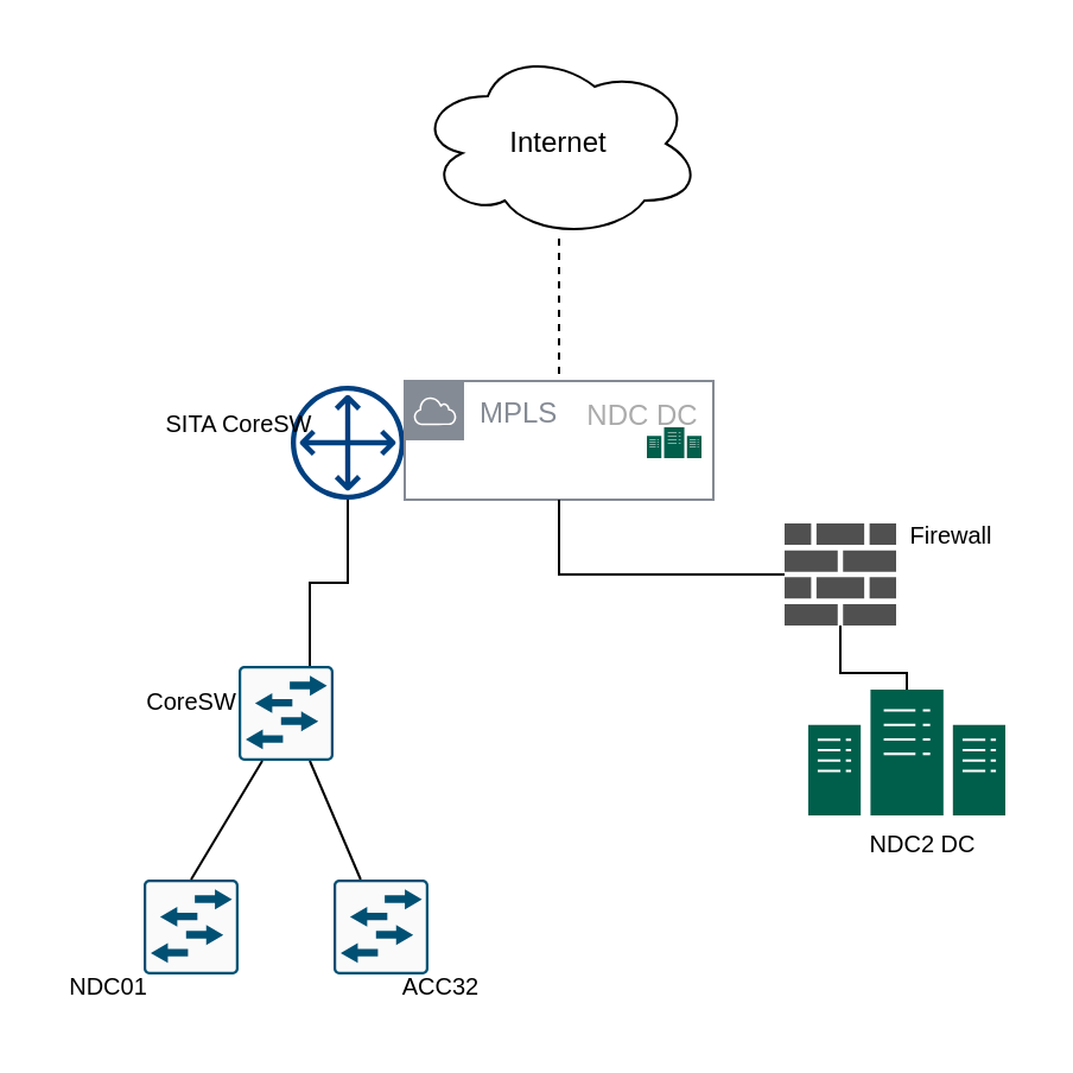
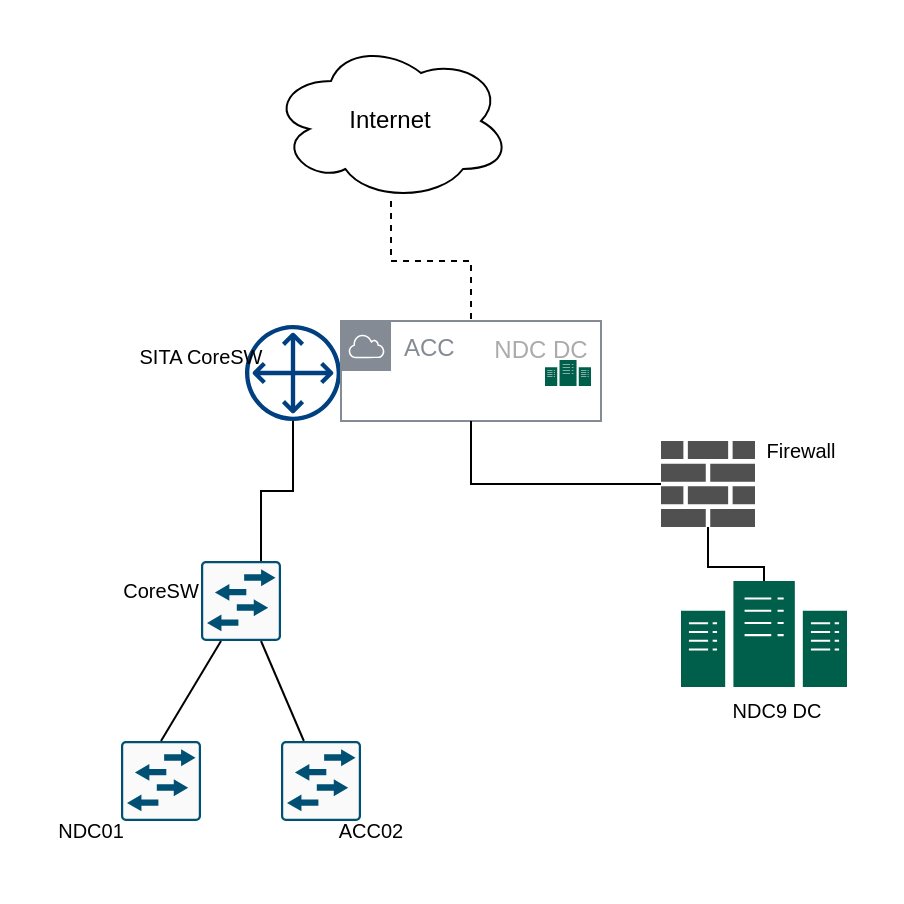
  <mxCell id="0" />
  <mxCell id="1" parent="0" />
  <mxCell id="2" value="" style="sketch=0;outlineConnect=0;fontColor=#232F3E;gradientColor=none;fillColor=#004080;strokeColor=none;dashed=0;verticalLabelPosition=bottom;verticalAlign=top;align=center;html=1;fontSize=12;fontStyle=0;aspect=fixed;pointerEvents=1;shape=mxgraph.aws4.customer_gateway;" vertex="1" parent="1"><mxGeometry x="122" y="162" width="48" height="48" as="geometry" /></mxCell>
- <mxCell id="3" value="MPLS" style="sketch=0;outlineConnect=0;gradientColor=none;html=1;whiteSpace=wrap;fontSize=12;fontStyle=0;shape=mxgraph.aws4.group;grIcon=mxgraph.aws4.group_aws_cloud;strokeColor=#858B94;fillColor=none;verticalAlign=top;align=left;spacingLeft=30;fontColor=#858B94;dashed=0;" vertex="1" parent="1"><mxGeometry x="170" y="160" width="130" height="50" as="geometry" /></mxCell>
+ <mxCell id="3" value="ACC" style="sketch=0;outlineConnect=0;gradientColor=none;html=1;whiteSpace=wrap;fontSize=12;fontStyle=0;shape=mxgraph.aws4.group;grIcon=mxgraph.aws4.group_aws_cloud;strokeColor=#858B94;fillColor=none;verticalAlign=top;align=left;spacingLeft=30;fontColor=#858B94;dashed=0;" vertex="1" parent="1"><mxGeometry x="170" y="160" width="130" height="50" as="geometry" /></mxCell>
  <mxCell id="4" value="" style="sketch=0;pointerEvents=1;shadow=0;dashed=0;html=1;strokeColor=none;fillColor=#005F4B;labelPosition=center;verticalLabelPosition=bottom;verticalAlign=top;align=center;outlineConnect=0;shape=mxgraph.veeam2.datacenter;" vertex="1" parent="1"><mxGeometry x="340" y="290" width="83" height="53" as="geometry" /></mxCell>
  <mxCell id="5" style="edgeStyle=orthogonalEdgeStyle;rounded=0;orthogonalLoop=1;jettySize=auto;html=1;endArrow=none;endFill=0;" edge="1" parent="1" source="7" target="3"><mxGeometry relative="1" as="geometry"><mxPoint x="390" y="160" as="targetPoint" /></mxGeometry></mxCell>
  <mxCell id="6" style="edgeStyle=orthogonalEdgeStyle;rounded=0;orthogonalLoop=1;jettySize=auto;html=1;endArrow=none;endFill=0;" edge="1" parent="1" source="7" target="4"><mxGeometry relative="1" as="geometry" /></mxCell>
  <mxCell id="7" value="" style="sketch=0;pointerEvents=1;shadow=0;dashed=0;html=1;strokeColor=none;fillColor=#505050;labelPosition=center;verticalLabelPosition=bottom;verticalAlign=top;outlineConnect=0;align=center;shape=mxgraph.office.concepts.firewall;" vertex="1" parent="1"><mxGeometry x="330" y="220" width="47" height="43" as="geometry" /></mxCell>
  <mxCell id="8" style="edgeStyle=orthogonalEdgeStyle;rounded=0;orthogonalLoop=1;jettySize=auto;html=1;endArrow=none;endFill=0;dashed=1;" edge="1" parent="1" source="9" target="3"><mxGeometry relative="1" as="geometry" /></mxCell>
- <mxCell id="9" value="Internet" style="ellipse;shape=cloud;whiteSpace=wrap;html=1;" vertex="1" parent="1"><mxGeometry x="175" width="120" height="80" as="geometry" y="20" /></mxCell>
+ <mxCell id="9" value="Internet" style="ellipse;shape=cloud;whiteSpace=wrap;html=1;" vertex="1" parent="1"><mxGeometry x="135" y="20" width="120" height="80" as="geometry" /></mxCell>
  <mxCell id="10" style="rounded=0;orthogonalLoop=1;jettySize=auto;html=1;exitX=0.75;exitY=1;exitDx=0;exitDy=0;exitPerimeter=0;endArrow=none;endFill=0;" edge="1" parent="1" source="11" target="12"><mxGeometry relative="1" as="geometry" /></mxCell>
  <mxCell id="11" value="" style="sketch=0;points=[[0.015,0.015,0],[0.985,0.015,0],[0.985,0.985,0],[0.015,0.985,0],[0.25,0,0],[0.5,0,0],[0.75,0,0],[1,0.25,0],[1,0.5,0],[1,0.75,0],[0.75,1,0],[0.5,1,0],[0.25,1,0],[0,0.75,0],[0,0.5,0],[0,0.25,0]];verticalLabelPosition=bottom;html=1;verticalAlign=top;aspect=fixed;align=center;pointerEvents=1;shape=mxgraph.cisco19.rect;prIcon=l2_switch;fillColor=#FAFAFA;strokeColor=#005073;" vertex="1" parent="1"><mxGeometry x="100" y="280" width="40" height="40" as="geometry" /></mxCell>
  <mxCell id="12" value="" style="sketch=0;points=[[0.015,0.015,0],[0.985,0.015,0],[0.985,0.985,0],[0.015,0.985,0],[0.25,0,0],[0.5,0,0],[0.75,0,0],[1,0.25,0],[1,0.5,0],[1,0.75,0],[0.75,1,0],[0.5,1,0],[0.25,1,0],[0,0.75,0],[0,0.5,0],[0,0.25,0]];verticalLabelPosition=bottom;html=1;verticalAlign=top;aspect=fixed;align=center;pointerEvents=1;shape=mxgraph.cisco19.rect;prIcon=l2_switch;fillColor=#FAFAFA;strokeColor=#005073;" vertex="1" parent="1"><mxGeometry x="140" y="370" width="40" height="40" as="geometry" /></mxCell>
  <mxCell id="13" value="" style="sketch=0;points=[[0.015,0.015,0],[0.985,0.015,0],[0.985,0.985,0],[0.015,0.985,0],[0.25,0,0],[0.5,0,0],[0.75,0,0],[1,0.25,0],[1,0.5,0],[1,0.75,0],[0.75,1,0],[0.5,1,0],[0.25,1,0],[0,0.75,0],[0,0.5,0],[0,0.25,0]];verticalLabelPosition=bottom;html=1;verticalAlign=top;aspect=fixed;align=center;pointerEvents=1;shape=mxgraph.cisco19.rect;prIcon=l2_switch;fillColor=#FAFAFA;strokeColor=#005073;" vertex="1" parent="1"><mxGeometry x="60" y="370" width="40" height="40" as="geometry" /></mxCell>
  <mxCell id="14" style="rounded=0;orthogonalLoop=1;jettySize=auto;html=1;entryX=0.75;entryY=0;entryDx=0;entryDy=0;entryPerimeter=0;endArrow=none;endFill=0;edgeStyle=orthogonalEdgeStyle;" edge="1" parent="1" source="2" target="11"><mxGeometry relative="1" as="geometry" /></mxCell>
  <mxCell id="15" style="rounded=0;orthogonalLoop=1;jettySize=auto;html=1;exitX=0.25;exitY=1;exitDx=0;exitDy=0;exitPerimeter=0;entryX=0.5;entryY=0;entryDx=0;entryDy=0;entryPerimeter=0;endArrow=none;endFill=0;" edge="1" parent="1" source="11" target="13"><mxGeometry relative="1" as="geometry" /></mxCell>
  <mxCell id="16" value="&lt;font style=&quot;font-size: 10px;&quot;&gt;CoreSW&lt;/font&gt;" style="text;html=1;align=center;verticalAlign=middle;resizable=0;points=[];autosize=1;strokeColor=none;fillColor=none;" vertex="1" parent="1"><mxGeometry x="50" y="280" width="60" height="30" as="geometry" /></mxCell>
  <mxCell id="17" value="&lt;font color=&quot;#ababab&quot;&gt;NDC DC&lt;/font&gt;" style="text;html=1;align=center;verticalAlign=middle;resizable=0;points=[];autosize=1;strokeColor=none;fillColor=none;" vertex="1" parent="1"><mxGeometry x="235" y="160" width="70" height="30" as="geometry" /></mxCell>
  <mxCell id="18" value="" style="sketch=0;pointerEvents=1;shadow=0;dashed=0;html=1;strokeColor=none;fillColor=#005F4B;labelPosition=center;verticalLabelPosition=bottom;verticalAlign=top;align=center;outlineConnect=0;shape=mxgraph.veeam2.datacenter;" vertex="1" parent="1"><mxGeometry x="272" y="179.5" width="23" height="13" as="geometry" /></mxCell>
  <mxCell id="19" value="&lt;font style=&quot;font-size: 10px;&quot;&gt;NDC01&lt;/font&gt;" style="text;html=1;align=center;verticalAlign=middle;resizable=0;points=[];autosize=1;strokeColor=none;fillColor=none;" vertex="1" parent="1"><mxGeometry x="20" y="400" width="50" height="30" as="geometry" /></mxCell>
- <mxCell id="20" value="&lt;font style=&quot;font-size: 10px;&quot;&gt;ACC32&lt;/font&gt;" style="text;html=1;align=center;verticalAlign=middle;resizable=0;points=[];autosize=1;strokeColor=none;fillColor=none;" vertex="1" parent="1"><mxGeometry x="160" y="400" width="50" height="30" as="geometry" /></mxCell>
+ <mxCell id="20" value="&lt;font style=&quot;font-size: 10px;&quot;&gt;ACC02&lt;/font&gt;" style="text;html=1;align=center;verticalAlign=middle;resizable=0;points=[];autosize=1;strokeColor=none;fillColor=none;" vertex="1" parent="1"><mxGeometry x="160" y="400" width="50" height="30" as="geometry" /></mxCell>
  <mxCell id="21" value="&lt;font style=&quot;font-size: 10px;&quot;&gt;SITA CoreSW&lt;/font&gt;" style="text;html=1;align=center;verticalAlign=middle;resizable=0;points=[];autosize=1;strokeColor=none;fillColor=none;" vertex="1" parent="1"><mxGeometry x="70" y="162.5" width="60" height="30" as="geometry" /></mxCell>
  <mxCell id="22" value="&lt;font style=&quot;font-size: 10px;&quot;&gt;Firewall&lt;/font&gt;" style="text;html=1;align=center;verticalAlign=middle;resizable=0;points=[];autosize=1;strokeColor=none;fillColor=none;" vertex="1" parent="1"><mxGeometry x="370" y="210" width="60" height="30" as="geometry" /></mxCell>
- <mxCell id="23" value="&lt;font style=&quot;font-size: 10px;&quot;&gt;NDC2 DC&lt;/font&gt;" style="text;html=1;align=center;verticalAlign=middle;resizable=0;points=[];autosize=1;strokeColor=none;fillColor=none;" vertex="1" parent="1"><mxGeometry x="353" y="340" width="70" height="30" as="geometry" /></mxCell>
+ <mxCell id="23" value="&lt;font style=&quot;font-size: 10px;&quot;&gt;NDC9 DC&lt;/font&gt;" style="text;html=1;align=center;verticalAlign=middle;resizable=0;points=[];autosize=1;strokeColor=none;fillColor=none;" vertex="1" parent="1"><mxGeometry x="353" y="340" width="70" height="30" as="geometry" /></mxCell>
